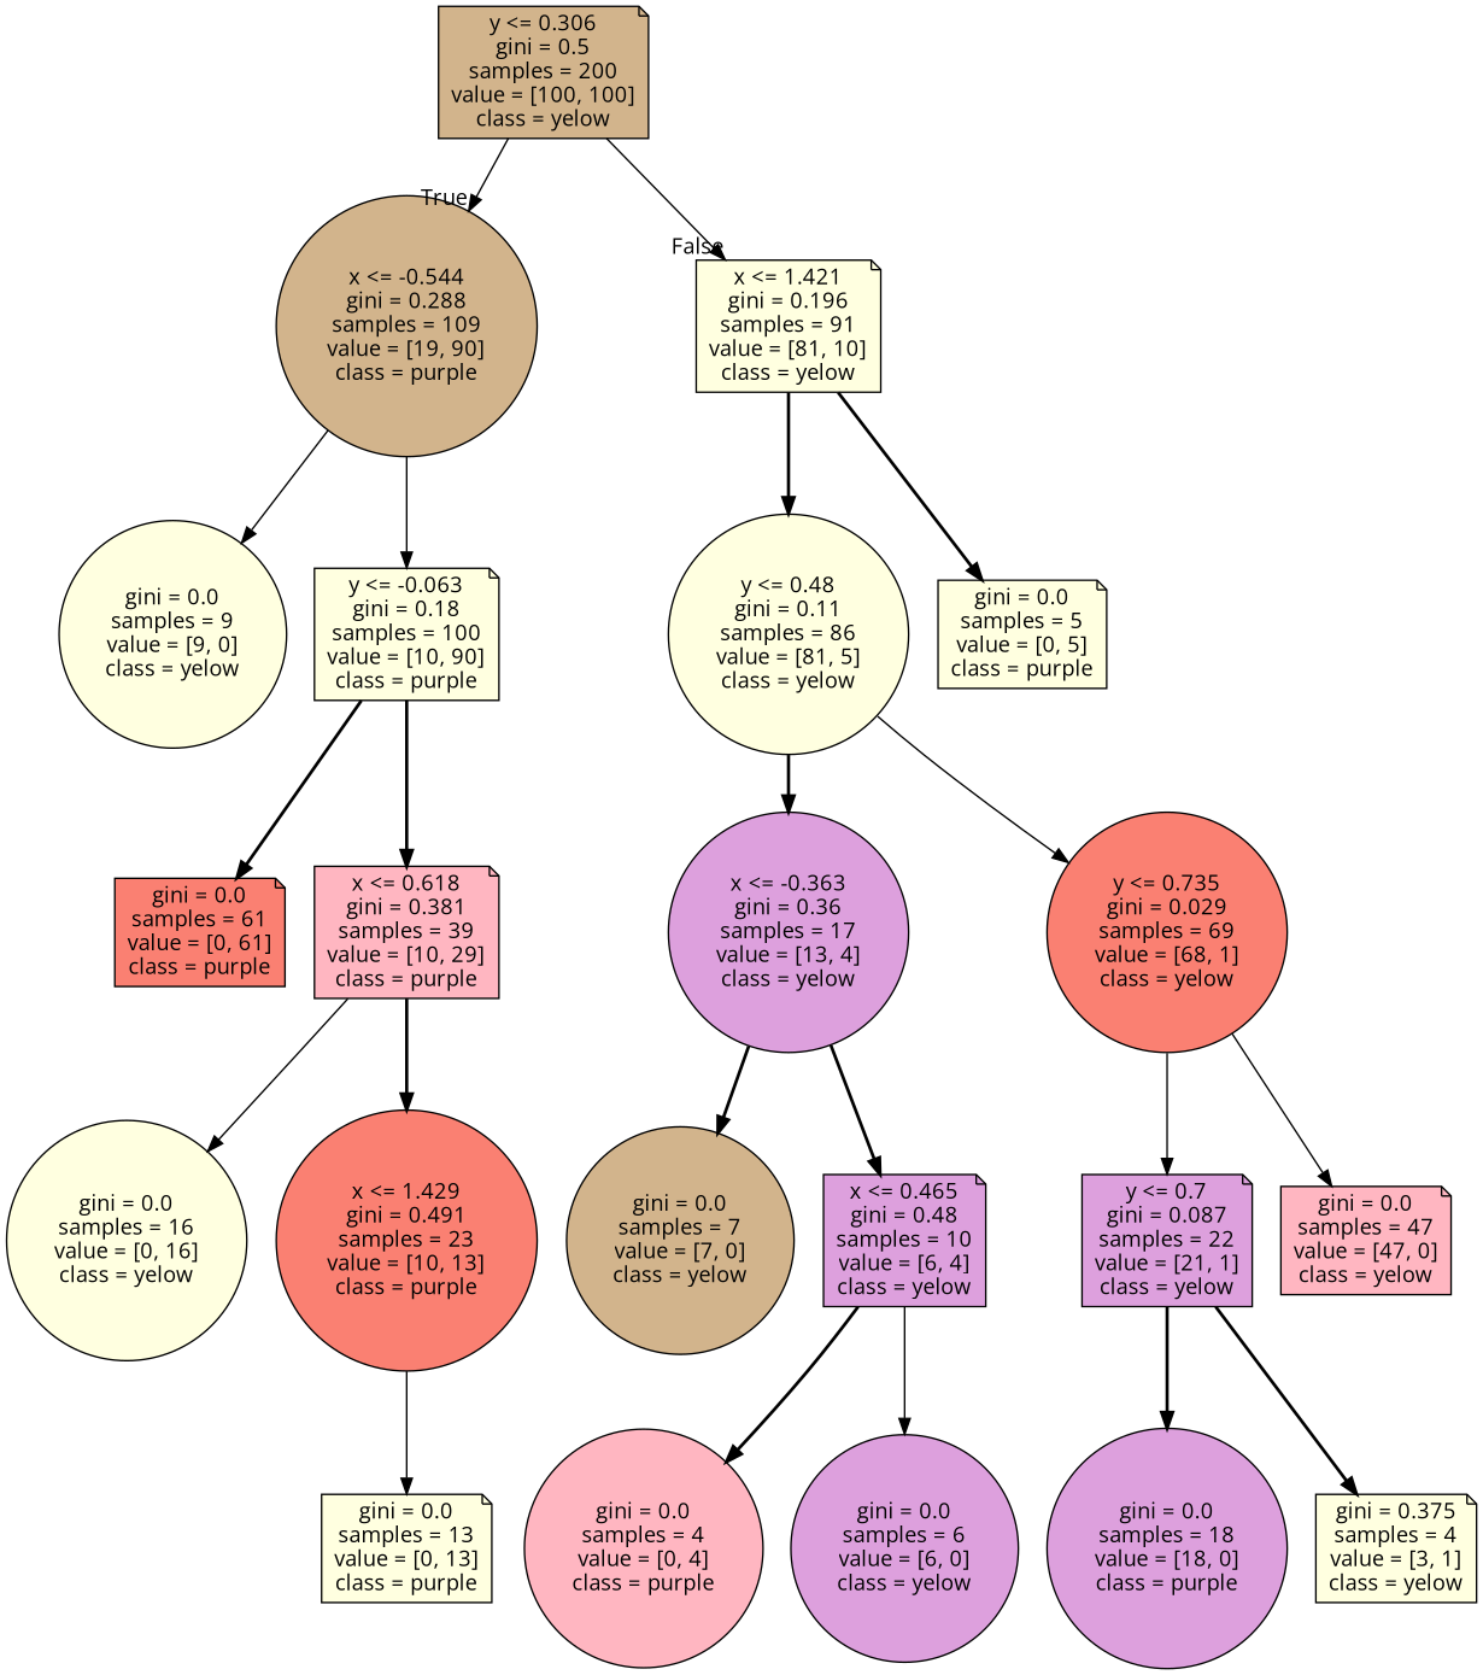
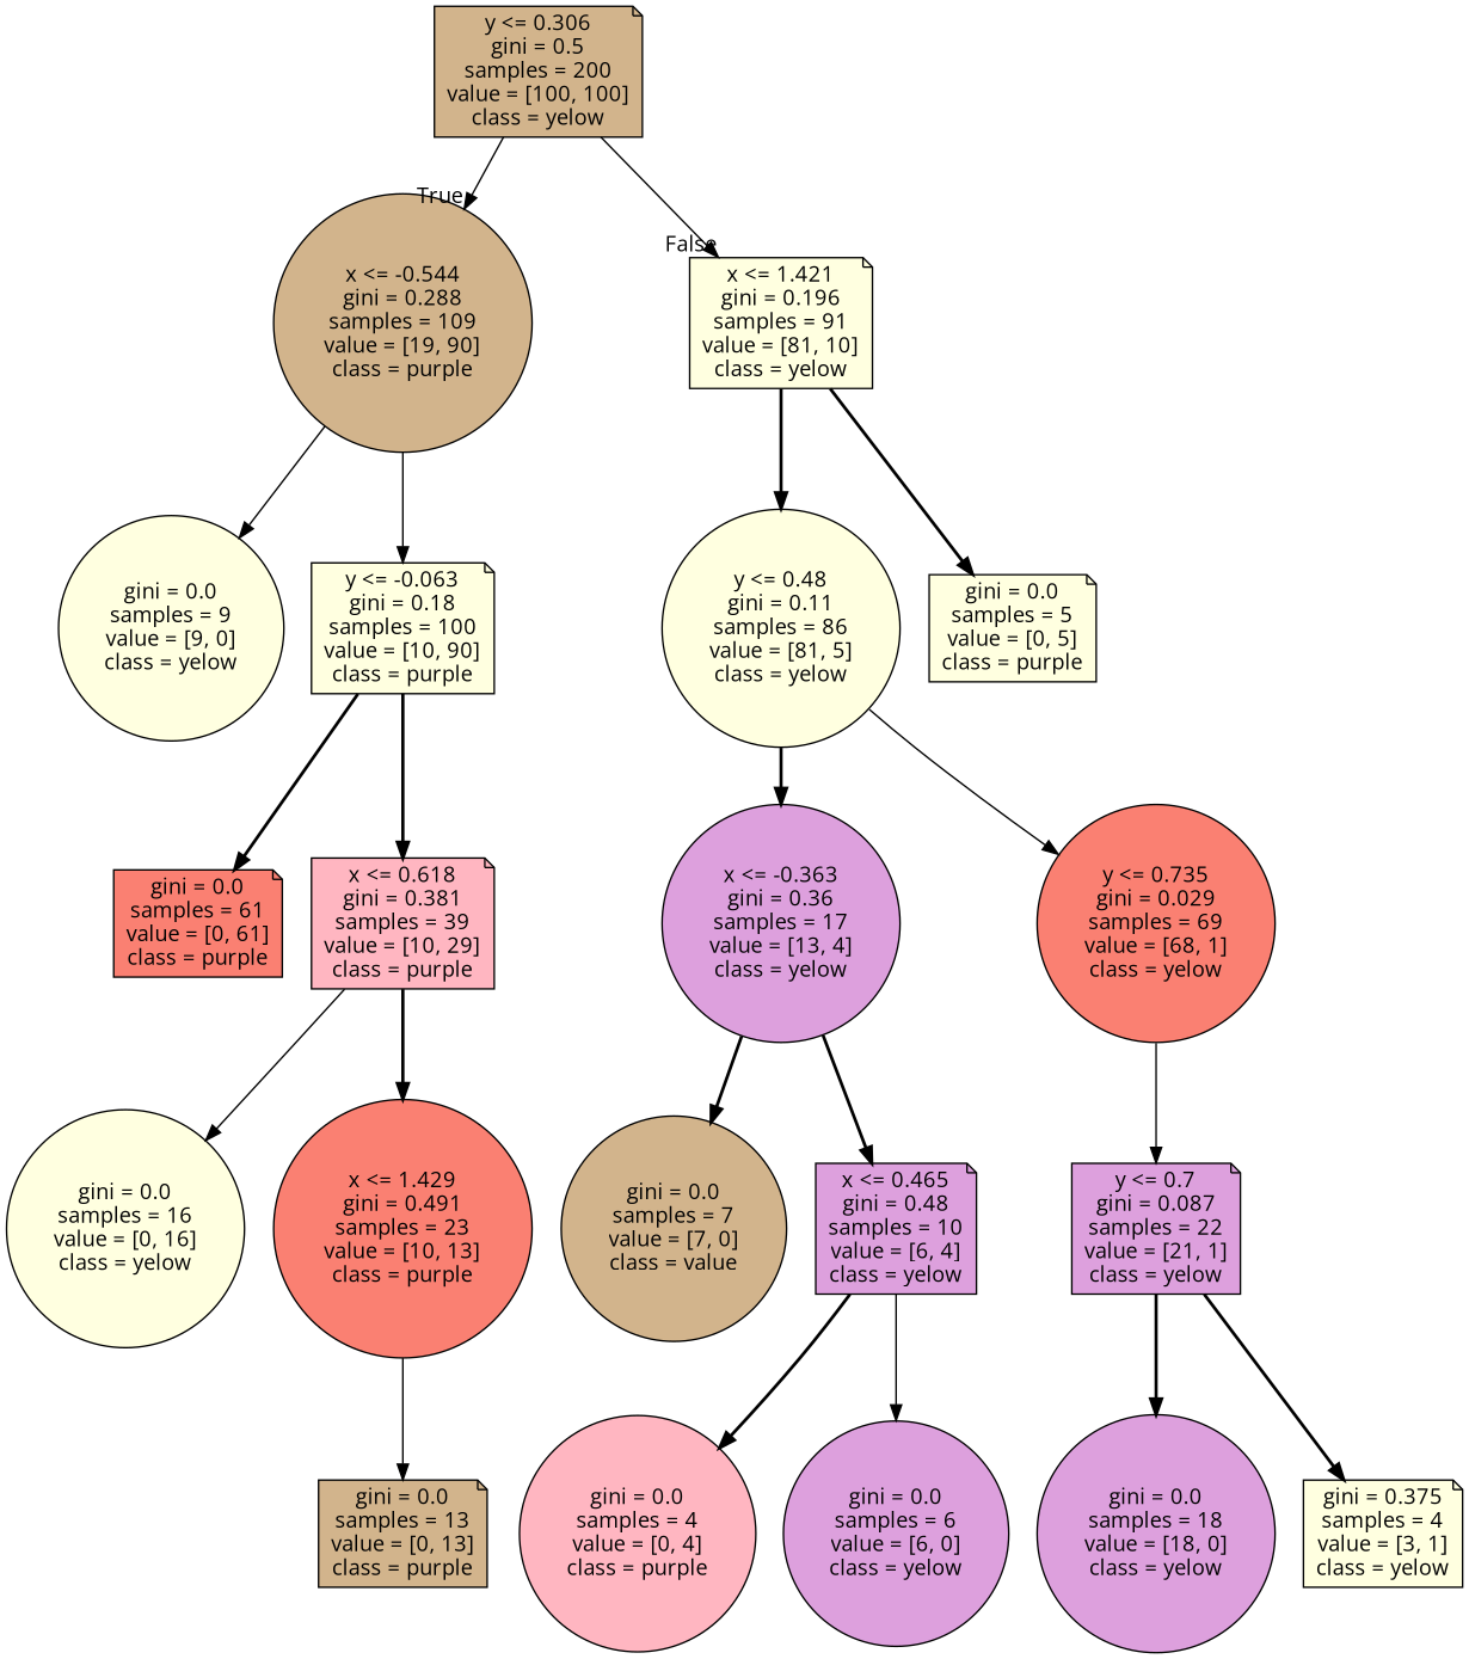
  digraph {
    fontname="Open Sans"
    node [color=black fillcolor=lightyellow fontname="Open Sans" shape=note style="filled, rounded"]
    edge [fontname="Open Sans" style=bold]
    n1 [fillcolor=tan label="y <= 0.306\ngini = 0.5\nsamples = 200\nvalue = [100, 100]\nclass = yelow"]
    n2 [fillcolor=tan label="x <= -0.544\ngini = 0.288\nsamples = 109\nvalue = [19, 90]\nclass = purple" shape=circle]
    n3 [label="x <= 1.421\ngini = 0.196\nsamples = 91\nvalue = [81, 10]\nclass = yelow"]
    n4 [label="gini = 0.0\nsamples = 9\nvalue = [9, 0]\nclass = yelow" shape=circle]
    n5 [label="y <= -0.063\ngini = 0.18\nsamples = 100\nvalue = [10, 90]\nclass = purple"]
    n6 [label="y <= 0.48\ngini = 0.11\nsamples = 86\nvalue = [81, 5]\nclass = yelow" shape=circle]
    n7 [label="gini = 0.0\nsamples = 5\nvalue = [0, 5]\nclass = purple"]
    n8 [fillcolor=salmon label="gini = 0.0\nsamples = 61\nvalue = [0, 61]\nclass = purple"]
    n9 [fillcolor=lightpink label="x <= 0.618\ngini = 0.381\nsamples = 39\nvalue = [10, 29]\nclass = purple"]
    n10 [label="gini = 0.0\nsamples = 16\nvalue = [0, 16]\nclass = yelow" shape=circle]
    n11 [fillcolor=salmon label="x <= 1.429\ngini = 0.491\nsamples = 23\nvalue = [10, 13]\nclass = purple" shape=circle]
-   n12 [label="gini = 0.0\nsamples = 13\nvalue = [0, 13]\nclass = purple"]
+   n12 [fillcolor=tan label="gini = 0.0\nsamples = 13\nvalue = [0, 13]\nclass = purple"]
    n13 [fillcolor=plum label="x <= -0.363\ngini = 0.36\nsamples = 17\nvalue = [13, 4]\nclass = yelow" shape=circle]
    n14 [fillcolor=salmon label="y <= 0.735\ngini = 0.029\nsamples = 69\nvalue = [68, 1]\nclass = yelow" shape=circle]
-   n15 [fillcolor=tan label="gini = 0.0\nsamples = 7\nvalue = [7, 0]\nclass = yelow" shape=circle]
+   n15 [fillcolor=tan label="gini = 0.0\nsamples = 7\nvalue = [7, 0]\nclass = value" shape=circle]
    n16 [fillcolor=plum label="x <= 0.465\ngini = 0.48\nsamples = 10\nvalue = [6, 4]\nclass = yelow"]
    n17 [fillcolor=plum label="y <= 0.7\ngini = 0.087\nsamples = 22\nvalue = [21, 1]\nclass = yelow"]
-   n18 [fillcolor=lightpink label="gini = 0.0\nsamples = 47\nvalue = [47, 0]\nclass = yelow"]
    n19 [fillcolor=lightpink label="gini = 0.0\nsamples = 4\nvalue = [0, 4]\nclass = purple" shape=circle]
    n20 [fillcolor=plum label="gini = 0.0\nsamples = 6\nvalue = [6, 0]\nclass = yelow" shape=circle]
-   n21 [fillcolor=plum label="gini = 0.0\nsamples = 18\nvalue = [18, 0]\nclass = purple" shape=circle]
+   n21 [fillcolor=plum label="gini = 0.0\nsamples = 18\nvalue = [18, 0]\nclass = yelow" shape=circle]
    n22 [label="gini = 0.375\nsamples = 4\nvalue = [3, 1]\nclass = yelow"]
    n1 -> n2 [headlabel=True labelangle=45 labeldistance=2.5 style=solid]
    n1 -> n3 [headlabel=False labelangle=-45 labeldistance=2.5 style=solid]
    n2 -> n4 [style=solid]
    n2 -> n5 [style=solid]
    n3 -> n6
    n3 -> n7
    n5 -> n8
    n5 -> n9
    n6 -> n13
    n6 -> n14 [style=solid]
    n9 -> n10 [style=solid]
    n9 -> n11
    n11 -> n12 [style=solid]
    n13 -> n15
    n13 -> n16
    n14 -> n17 [style=solid]
-   n14 -> n18 [style=solid]
    n16 -> n19
    n16 -> n20 [style=solid]
    n17 -> n21
    n17 -> n22
  }
